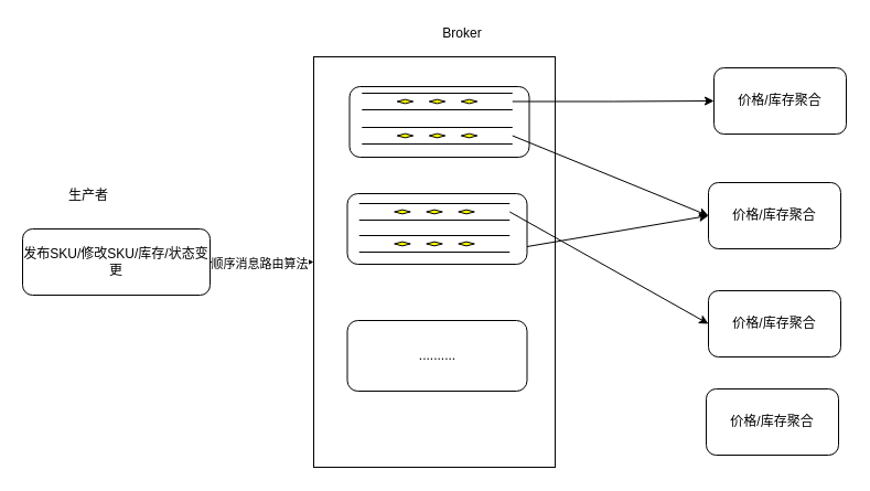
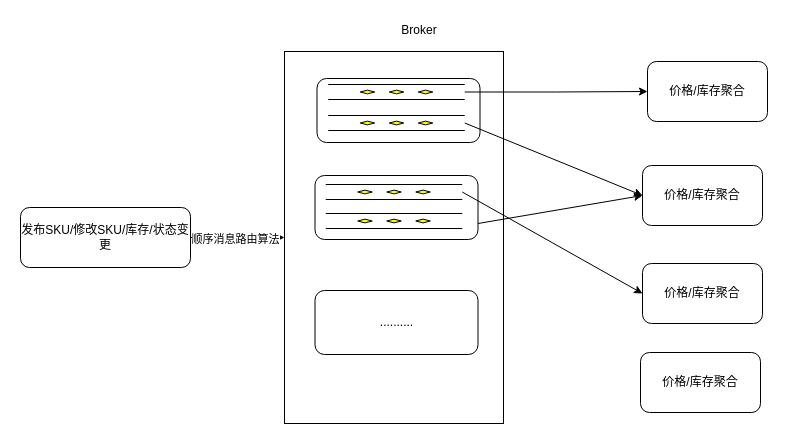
  <mxCell id="0" />
  <mxCell id="1" parent="0" />
  <mxCell id="2" value="" style="edgeStyle=orthogonalEdgeStyle;rounded=0;orthogonalLoop=1;jettySize=auto;html=1;" edge="1" parent="1" source="4" target="7"><mxGeometry relative="1" as="geometry" /></mxCell>
  <mxCell id="3" value="顺序消息路由算法" style="edgeLabel;html=1;align=center;verticalAlign=middle;resizable=0;points=[];" vertex="1" connectable="0" parent="2"><mxGeometry x="-0.072" y="-1" relative="1" as="geometry"><mxPoint as="offset" /></mxGeometry></mxCell>
  <mxCell id="4" value="发布SKU/修改SKU/库存/状态变更" style="rounded=1;whiteSpace=wrap;html=1;" vertex="1" parent="1"><mxGeometry x="20" y="207" width="170" height="60" as="geometry" /></mxCell>
  <mxCell id="5" value="价格/库存聚合" style="rounded=1;whiteSpace=wrap;html=1;" vertex="1" parent="1"><mxGeometry x="647" y="61" width="120" height="60" as="geometry" /></mxCell>
- <mxCell id="6" value="生产者" style="text;html=1;strokeColor=none;fillColor=none;align=center;verticalAlign=middle;whiteSpace=wrap;rounded=0;" vertex="1" parent="1"><mxGeometry x="60" y="167" width="40" height="20" as="geometry" /></mxCell>
  <mxCell id="7" value="" style="rounded=0;whiteSpace=wrap;html=1;" vertex="1" parent="1"><mxGeometry x="284" y="51" width="219" height="372" as="geometry" /></mxCell>
  <mxCell id="8" value="" style="rounded=1;whiteSpace=wrap;html=1;" vertex="1" parent="1"><mxGeometry x="316.5" y="78" width="163" height="64" as="geometry" /></mxCell>
  <mxCell id="9" style="edgeStyle=orthogonalEdgeStyle;rounded=0;orthogonalLoop=1;jettySize=auto;html=1;exitX=1;exitY=0.5;exitDx=0;exitDy=0;exitPerimeter=0;entryX=0;entryY=0.5;entryDx=0;entryDy=0;" edge="1" parent="1" source="10" target="5"><mxGeometry relative="1" as="geometry" /></mxCell>
  <mxCell id="10" value="" style="verticalLabelPosition=bottom;verticalAlign=top;html=1;shape=mxgraph.flowchart.parallel_mode;pointerEvents=1" vertex="1" parent="1"><mxGeometry x="327.75" y="84" width="136.5" height="15" as="geometry" /></mxCell>
  <mxCell id="11" style="rounded=0;orthogonalLoop=1;jettySize=auto;html=1;exitX=1;exitY=0.5;exitDx=0;exitDy=0;exitPerimeter=0;entryX=0;entryY=0.5;entryDx=0;entryDy=0;" edge="1" parent="1" source="12" target="13"><mxGeometry relative="1" as="geometry" /></mxCell>
  <mxCell id="12" value="" style="verticalLabelPosition=bottom;verticalAlign=top;html=1;shape=mxgraph.flowchart.parallel_mode;pointerEvents=1" vertex="1" parent="1"><mxGeometry x="327.75" y="115" width="136.5" height="15" as="geometry" /></mxCell>
  <mxCell id="13" value="价格/库存聚合" style="rounded=1;whiteSpace=wrap;html=1;" vertex="1" parent="1"><mxGeometry x="642" y="165" width="120" height="60" as="geometry" /></mxCell>
  <mxCell id="14" value="价格/库存聚合" style="rounded=1;whiteSpace=wrap;html=1;" vertex="1" parent="1"><mxGeometry x="642" y="263" width="120" height="60" as="geometry" /></mxCell>
  <mxCell id="15" value="价格/库存聚合" style="rounded=1;whiteSpace=wrap;html=1;" vertex="1" parent="1"><mxGeometry x="640" y="352" width="120" height="60" as="geometry" /></mxCell>
  <mxCell id="16" value="Broker" style="text;html=1;strokeColor=none;fillColor=none;align=center;verticalAlign=middle;whiteSpace=wrap;rounded=0;" vertex="1" parent="1"><mxGeometry x="399" y="20" width="40" height="20" as="geometry" /></mxCell>
  <mxCell id="17" style="edgeStyle=none;rounded=0;orthogonalLoop=1;jettySize=auto;html=1;exitX=1;exitY=0.75;exitDx=0;exitDy=0;entryX=0;entryY=0.5;entryDx=0;entryDy=0;" edge="1" parent="1" source="18" target="13"><mxGeometry relative="1" as="geometry" /></mxCell>
  <mxCell id="18" value="" style="rounded=1;whiteSpace=wrap;html=1;" vertex="1" parent="1"><mxGeometry x="314.5" y="175" width="163" height="64" as="geometry" /></mxCell>
  <mxCell id="19" style="rounded=0;orthogonalLoop=1;jettySize=auto;html=1;exitX=1;exitY=0.5;exitDx=0;exitDy=0;exitPerimeter=0;entryX=0;entryY=0.5;entryDx=0;entryDy=0;" edge="1" parent="1" source="20" target="14"><mxGeometry relative="1" as="geometry" /></mxCell>
  <mxCell id="20" value="" style="verticalLabelPosition=bottom;verticalAlign=top;html=1;shape=mxgraph.flowchart.parallel_mode;pointerEvents=1" vertex="1" parent="1"><mxGeometry x="325.25" y="184" width="136.5" height="15" as="geometry" /></mxCell>
  <mxCell id="21" value="" style="verticalLabelPosition=bottom;verticalAlign=top;html=1;shape=mxgraph.flowchart.parallel_mode;pointerEvents=1" vertex="1" parent="1"><mxGeometry x="325.25" y="213" width="136.5" height="15" as="geometry" /></mxCell>
  <mxCell id="22" value=".........." style="rounded=1;whiteSpace=wrap;html=1;" vertex="1" parent="1"><mxGeometry x="314.5" y="290" width="163" height="64" as="geometry" /></mxCell>
